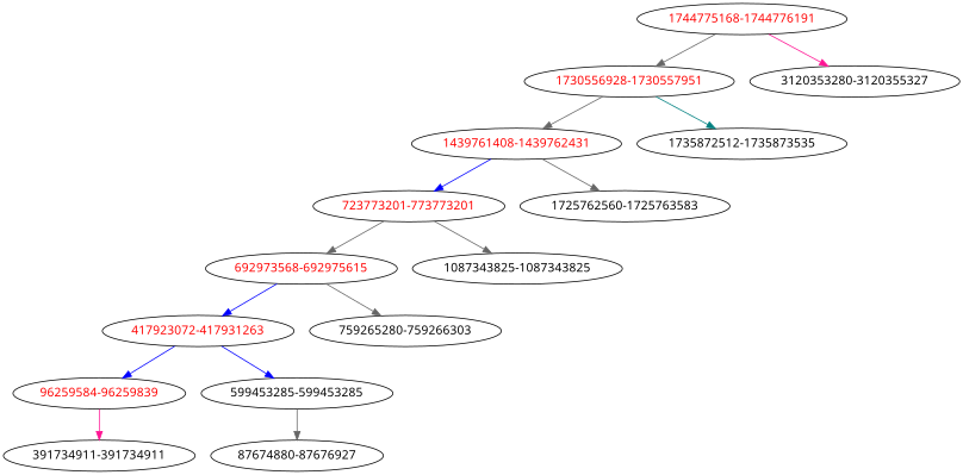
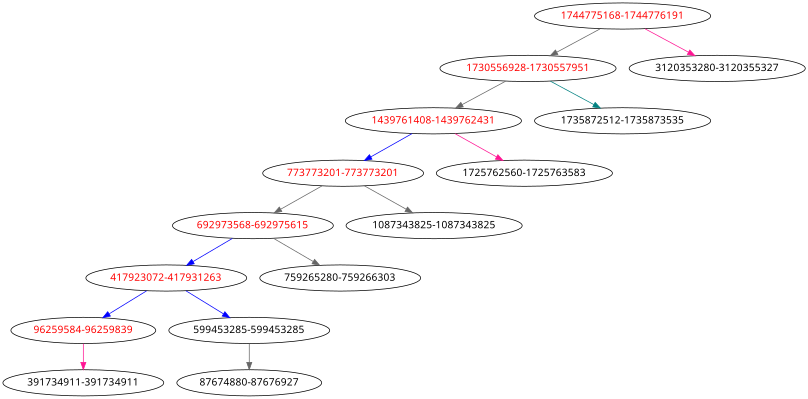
  digraph {
    fontname="Noto Sans"
    node [fontcolor=black fontname="Noto Sans"]
    edge [color=gray40 fontname="Noto Sans"]
    "1744775168-1744776191" [fontcolor=red height=0.5 width=3.0784]
    "1730556928-1730557951" [fontcolor=red height=0.5 width=3.0784]
    "3120353280-3120355327" [height=0.5 width=3.0784]
    "1439761408-1439762431" [fontcolor=red height=0.5 width=3.0784]
    "1735872512-1735873535" [height=0.5 width=3.0784]
-   "773773201-773773201" [fontcolor=red height=0.5 width=2.8101 label="723773201-773773201"]
+   "773773201-773773201" [fontcolor=red height=0.5 width=2.8101]
    "1725762560-1725763583" [height=0.5 width=3.0784]
    "692973568-692975615" [fontcolor=red height=0.5 width=2.8101]
    "1087343825-1087343825" [height=0.5 width=3.0784]
    "417923072-417931263" [fontcolor=red height=0.5 width=2.8101]
    "759265280-759266303" [height=0.5 width=2.8101]
    "96259584-96259839" [fontcolor=red height=0.5 width=2.5419]
    "599453285-599453285" [height=0.5 width=2.8101]
    "391734911-391734911" [height=0.5 width=2.8101]
    "87674880-87676927" [height=0.5 width=2.5419]
    "1744775168-1744776191" -> "1730556928-1730557951"
    "1744775168-1744776191" -> "3120353280-3120355327" [color=deeppink]
    "1730556928-1730557951" -> "1439761408-1439762431"
    "1730556928-1730557951" -> "1735872512-1735873535" [color=teal]
    "1439761408-1439762431" -> "773773201-773773201" [color=blue]
-   "1439761408-1439762431" -> "1725762560-1725763583"
+   "1439761408-1439762431" -> "1725762560-1725763583" [color=deeppink]
    "773773201-773773201" -> "692973568-692975615"
    "773773201-773773201" -> "1087343825-1087343825"
    "692973568-692975615" -> "417923072-417931263" [color=blue]
    "692973568-692975615" -> "759265280-759266303"
    "417923072-417931263" -> "96259584-96259839" [color=blue]
    "417923072-417931263" -> "599453285-599453285" [color=blue]
    "96259584-96259839" -> "391734911-391734911" [color=deeppink]
    "599453285-599453285" -> "87674880-87676927"
  }
